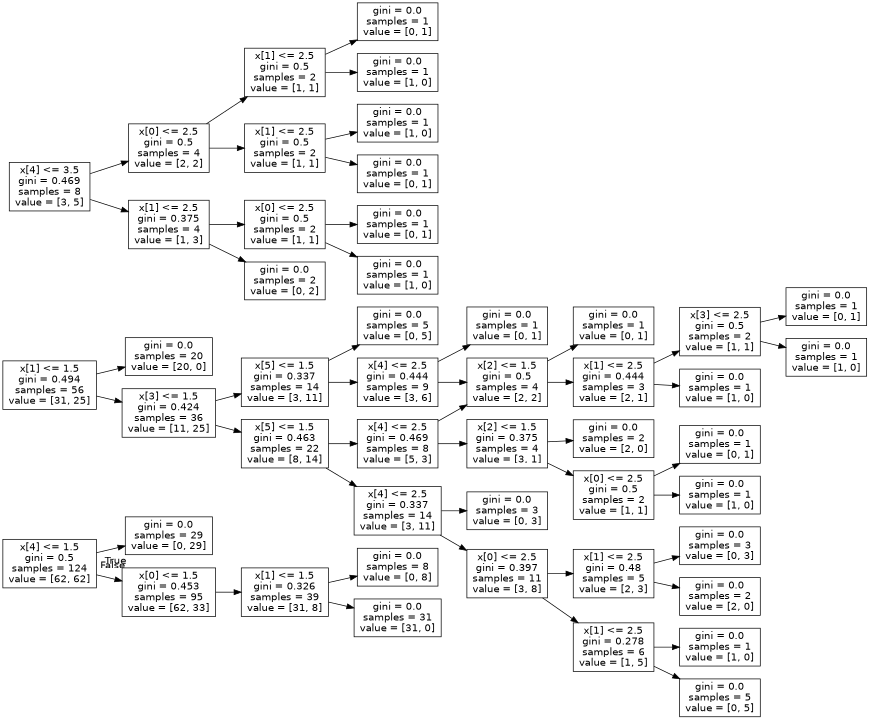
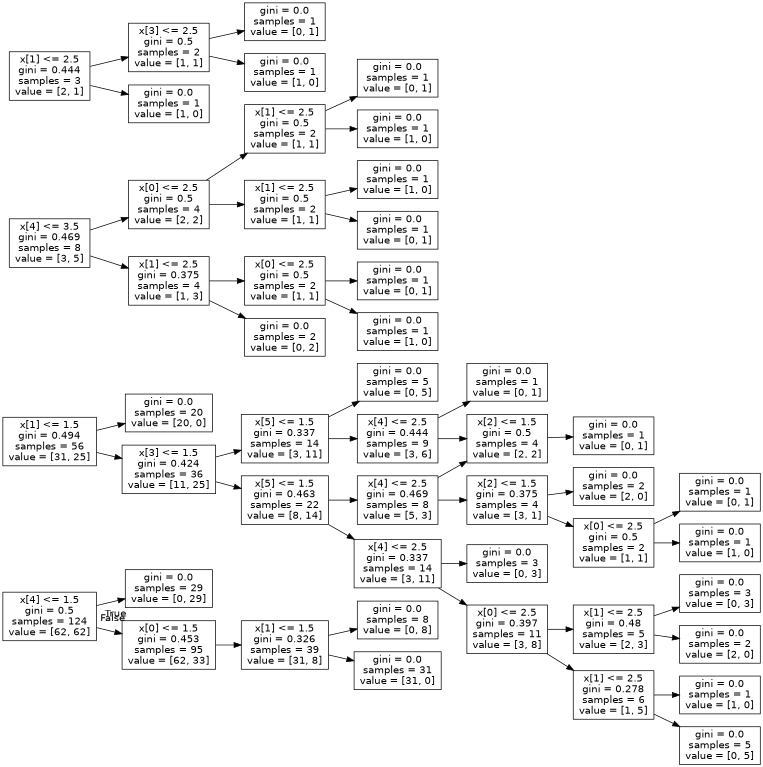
  digraph {
    rankdir=LR
    node [fontname=helvetica shape=box]
    edge [fontname=helvetica]
    n1 [label="x[4] <= 1.5\ngini = 0.5\nsamples = 124\nvalue = [62, 62]"]
    n2 [label="gini = 0.0\nsamples = 29\nvalue = [0, 29]"]
    n3 [label="x[0] <= 1.5\ngini = 0.453\nsamples = 95\nvalue = [62, 33]"]
    n4 [label="x[1] <= 1.5\ngini = 0.326\nsamples = 39\nvalue = [31, 8]"]
    n5 [label="gini = 0.0\nsamples = 8\nvalue = [0, 8]"]
    n6 [label="gini = 0.0\nsamples = 31\nvalue = [31, 0]"]
    n7 [label="x[1] <= 1.5\ngini = 0.494\nsamples = 56\nvalue = [31, 25]"]
    n8 [label="gini = 0.0\nsamples = 20\nvalue = [20, 0]"]
    n9 [label="x[3] <= 1.5\ngini = 0.424\nsamples = 36\nvalue = [11, 25]"]
    n10 [label="x[5] <= 1.5\ngini = 0.337\nsamples = 14\nvalue = [3, 11]"]
    n11 [label="x[5] <= 1.5\ngini = 0.463\nsamples = 22\nvalue = [8, 14]"]
    n12 [label="gini = 0.0\nsamples = 5\nvalue = [0, 5]"]
    n13 [label="x[4] <= 2.5\ngini = 0.444\nsamples = 9\nvalue = [3, 6]"]
    n14 [label="x[4] <= 2.5\ngini = 0.469\nsamples = 8\nvalue = [5, 3]"]
    n15 [label="x[4] <= 2.5\ngini = 0.337\nsamples = 14\nvalue = [3, 11]"]
    n16 [label="gini = 0.0\nsamples = 1\nvalue = [0, 1]"]
    n17 [label="x[2] <= 1.5\ngini = 0.5\nsamples = 4\nvalue = [2, 2]"]
    n18 [label="x[4] <= 3.5\ngini = 0.469\nsamples = 8\nvalue = [3, 5]"]
    n19 [label="x[0] <= 2.5\ngini = 0.5\nsamples = 4\nvalue = [2, 2]"]
    n20 [label="x[1] <= 2.5\ngini = 0.375\nsamples = 4\nvalue = [1, 3]"]
    n21 [label="x[1] <= 2.5\ngini = 0.5\nsamples = 2\nvalue = [1, 1]"]
    n22 [label="x[1] <= 2.5\ngini = 0.5\nsamples = 2\nvalue = [1, 1]"]
    n23 [label="x[0] <= 2.5\ngini = 0.5\nsamples = 2\nvalue = [1, 1]"]
    n24 [label="gini = 0.0\nsamples = 2\nvalue = [0, 2]"]
    n25 [label="gini = 0.0\nsamples = 1\nvalue = [0, 1]"]
    n26 [label="gini = 0.0\nsamples = 1\nvalue = [1, 0]"]
    n27 [label="gini = 0.0\nsamples = 1\nvalue = [1, 0]"]
    n28 [label="gini = 0.0\nsamples = 1\nvalue = [0, 1]"]
    n29 [label="gini = 0.0\nsamples = 1\nvalue = [0, 1]"]
    n30 [label="gini = 0.0\nsamples = 1\nvalue = [1, 0]"]
    n31 [label="x[2] <= 1.5\ngini = 0.375\nsamples = 4\nvalue = [3, 1]"]
    n32 [label="gini = 0.0\nsamples = 3\nvalue = [0, 3]"]
    n33 [label="x[0] <= 2.5\ngini = 0.397\nsamples = 11\nvalue = [3, 8]"]
    n34 [label="gini = 0.0\nsamples = 1\nvalue = [0, 1]"]
    n35 [label="x[1] <= 2.5\ngini = 0.444\nsamples = 3\nvalue = [2, 1]"]
    n36 [label="gini = 0.0\nsamples = 2\nvalue = [2, 0]"]
    n37 [label="x[0] <= 2.5\ngini = 0.5\nsamples = 2\nvalue = [1, 1]"]
    n38 [label="x[3] <= 2.5\ngini = 0.5\nsamples = 2\nvalue = [1, 1]"]
    n39 [label="gini = 0.0\nsamples = 1\nvalue = [1, 0]"]
    n40 [label="gini = 0.0\nsamples = 1\nvalue = [0, 1]"]
    n41 [label="gini = 0.0\nsamples = 1\nvalue = [1, 0]"]
    n42 [label="gini = 0.0\nsamples = 1\nvalue = [0, 1]"]
    n43 [label="gini = 0.0\nsamples = 1\nvalue = [1, 0]"]
    n44 [label="x[1] <= 2.5\ngini = 0.48\nsamples = 5\nvalue = [2, 3]"]
    n45 [label="x[1] <= 2.5\ngini = 0.278\nsamples = 6\nvalue = [1, 5]"]
    n46 [label="gini = 0.0\nsamples = 3\nvalue = [0, 3]"]
    n47 [label="gini = 0.0\nsamples = 2\nvalue = [2, 0]"]
    n48 [label="gini = 0.0\nsamples = 1\nvalue = [1, 0]"]
    n49 [label="gini = 0.0\nsamples = 5\nvalue = [0, 5]"]
    n1 -> n2 [headlabel=True labelangle=45 labeldistance=2.5]
    n1 -> n3 [headlabel=False labelangle=-45 labeldistance=2.5]
    n3 -> n4
    n4 -> n5
    n4 -> n6
    n7 -> n8
    n7 -> n9
    n9 -> n10
    n9 -> n11
    n10 -> n12
    n10 -> n13
    n11 -> n14
    n11 -> n15
    n13 -> n16
    n13 -> n17
    n14 -> n17
    n14 -> n31
    n15 -> n32
    n15 -> n33
    n17 -> n34
-   n17 -> n35
    n18 -> n19
    n18 -> n20
    n19 -> n21
    n19 -> n22
    n20 -> n23
    n20 -> n24
    n21 -> n25
    n21 -> n26
    n22 -> n27
    n22 -> n28
    n23 -> n29
    n23 -> n30
    n31 -> n36
    n31 -> n37
    n33 -> n44
    n33 -> n45
    n35 -> n38
    n35 -> n39
    n37 -> n42
    n37 -> n43
    n38 -> n40
    n38 -> n41
    n44 -> n46
    n44 -> n47
    n45 -> n48
    n45 -> n49
  }
